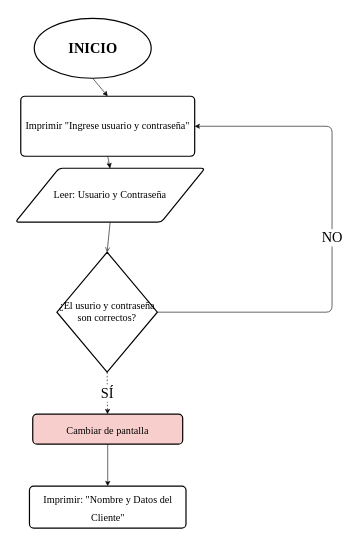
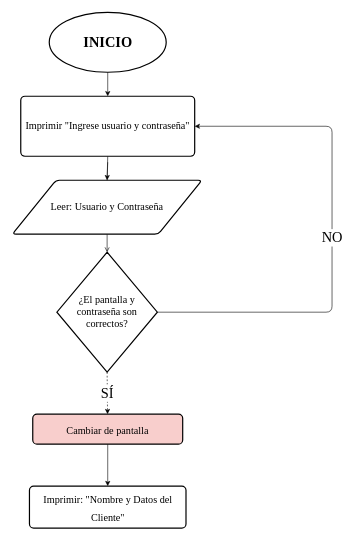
  <mxCell id="0" />
  <mxCell id="1" parent="0" />
  <mxCell id="2" style="edgeStyle=none;html=1;exitX=0.5;exitY=1;exitDx=0;exitDy=0;exitPerimeter=0;entryX=0.5;entryY=0;entryDx=0;entryDy=0;fontFamily=Comic Sans MS;fontSize=17;" parent="1" source="3" target="11" edge="1"><mxGeometry relative="1" as="geometry" /></mxCell>
- <mxCell id="3" value="&lt;h1&gt;&lt;font face=&quot;Comic Sans MS&quot;&gt;INICIO&lt;/font&gt;&lt;/h1&gt;" style="strokeWidth=2;html=1;shape=mxgraph.flowchart.start_1;whiteSpace=wrap;" parent="1" vertex="1"><mxGeometry x="56.5" y="30" width="195" height="100" as="geometry" /></mxCell>
+ <mxCell id="3" value="&lt;h1&gt;&lt;font face=&quot;Comic Sans MS&quot;&gt;INICIO&lt;/font&gt;&lt;/h1&gt;" style="strokeWidth=2;html=1;shape=mxgraph.flowchart.start_1;whiteSpace=wrap;" parent="1" vertex="1"><mxGeometry x="81.5" y="20" width="195" height="100" as="geometry" /></mxCell>
  <mxCell id="4" value="SÍ" style="edgeStyle=none;html=1;exitX=0.5;exitY=1;exitDx=0;exitDy=0;exitPerimeter=0;fontFamily=Comic Sans MS;fontSize=24;dashed=1;" parent="1" source="6" target="13" edge="1"><mxGeometry relative="1" as="geometry" /></mxCell>
  <mxCell id="5" value="&lt;font style=&quot;font-size: 24px&quot;&gt;NO&lt;/font&gt;" style="edgeStyle=none;html=1;exitX=1;exitY=0.5;exitDx=0;exitDy=0;exitPerimeter=0;entryX=1;entryY=0.5;entryDx=0;entryDy=0;fontFamily=Comic Sans MS;fontSize=17;" parent="1" source="6" target="11" edge="1"><mxGeometry relative="1" as="geometry"><Array as="points"><mxPoint x="553" y="520" /><mxPoint x="553" y="210" /></Array></mxGeometry></mxCell>
- <mxCell id="6" value="¿El usurio y contraseña son correctos?" style="strokeWidth=2;html=1;shape=mxgraph.flowchart.decision;whiteSpace=wrap;labelBackgroundColor=none;fontFamily=Comic Sans MS;fontSize=17;" parent="1" vertex="1"><mxGeometry x="94.25" y="420" width="167.5" height="200" as="geometry" /></mxCell>
+ <mxCell id="6" value="¿El pantalla y contraseña son correctos?" style="strokeWidth=2;html=1;shape=mxgraph.flowchart.decision;whiteSpace=wrap;labelBackgroundColor=none;fontFamily=Comic Sans MS;fontSize=17;" parent="1" vertex="1"><mxGeometry x="94.25" y="420" width="167.5" height="200" as="geometry" /></mxCell>
  <mxCell id="7" style="edgeStyle=none;html=1;exitX=0.5;exitY=1;exitDx=0;exitDy=0;entryX=0.5;entryY=0;entryDx=0;entryDy=0;entryPerimeter=0;fontFamily=Comic Sans MS;fontSize=17;endArrow=open;" parent="1" source="8" target="6" edge="1"><mxGeometry relative="1" as="geometry" /></mxCell>
- <mxCell id="8" value="Leer: Usuario y Contraseña" style="shape=parallelogram;html=1;strokeWidth=2;perimeter=parallelogramPerimeter;whiteSpace=wrap;rounded=1;arcSize=12;size=0.23;labelBackgroundColor=none;fontFamily=Comic Sans MS;fontSize=17;" parent="1" vertex="1"><mxGeometry x="25" y="280" width="316" height="90" as="geometry" /></mxCell>
+ <mxCell id="8" value="Leer: Usuario y Contraseña" style="shape=parallelogram;html=1;strokeWidth=2;perimeter=parallelogramPerimeter;whiteSpace=wrap;rounded=1;arcSize=12;size=0.23;labelBackgroundColor=none;fontFamily=Comic Sans MS;fontSize=17;" parent="1" vertex="1"><mxGeometry x="20" y="300" width="316" height="90" as="geometry" /></mxCell>
  <mxCell id="9" value="" style="edgeStyle=none;html=1;entryX=0.5;entryY=0;entryDx=0;entryDy=0;entryPerimeter=0;fontFamily=Comic Sans MS;fontSize=17;endArrow=none;" parent="1" target="8" edge="1"><mxGeometry relative="1" as="geometry"><mxPoint x="179" y="270" as="sourcePoint" /><mxPoint x="178" y="420" as="targetPoint" /></mxGeometry></mxCell>
  <mxCell id="10" style="edgeStyle=none;html=1;exitX=0.5;exitY=1;exitDx=0;exitDy=0;entryX=0.5;entryY=0;entryDx=0;entryDy=0;fontFamily=Comic Sans MS;fontSize=17;" parent="1" source="11" target="8" edge="1"><mxGeometry relative="1" as="geometry" /></mxCell>
  <mxCell id="11" value="&lt;span&gt;Imprimir &quot;Ingrese usuario y contraseña&quot;&lt;/span&gt;" style="rounded=1;whiteSpace=wrap;html=1;absoluteArcSize=1;arcSize=14;strokeWidth=2;labelBackgroundColor=none;fontFamily=Comic Sans MS;fontSize=17;" parent="1" vertex="1"><mxGeometry x="34" y="160" width="290" height="100" as="geometry" /></mxCell>
  <mxCell id="12" style="edgeStyle=none;html=1;exitX=0.5;exitY=1;exitDx=0;exitDy=0;fontFamily=Comic Sans MS;fontSize=17;" parent="1" source="13" target="14" edge="1"><mxGeometry relative="1" as="geometry" /></mxCell>
  <mxCell id="13" value="&lt;font style=&quot;font-size: 17px&quot;&gt;Cambiar de pantalla&lt;/font&gt;" style="rounded=1;whiteSpace=wrap;html=1;absoluteArcSize=1;arcSize=14;strokeWidth=2;labelBackgroundColor=none;fontFamily=Comic Sans MS;fontSize=24;fillColor=#f8cecc;" parent="1" vertex="1"><mxGeometry x="54" y="690" width="250" height="50" as="geometry" /></mxCell>
  <mxCell id="14" value="&lt;span style=&quot;font-size: 17px&quot;&gt;Imprimir: &quot;Nombre y Datos del Cliente&quot;&lt;/span&gt;" style="rounded=1;whiteSpace=wrap;html=1;absoluteArcSize=1;arcSize=14;strokeWidth=2;labelBackgroundColor=none;fontFamily=Comic Sans MS;fontSize=24;" parent="1" vertex="1"><mxGeometry x="48.5" y="810" width="261" height="70" as="geometry" /></mxCell>
